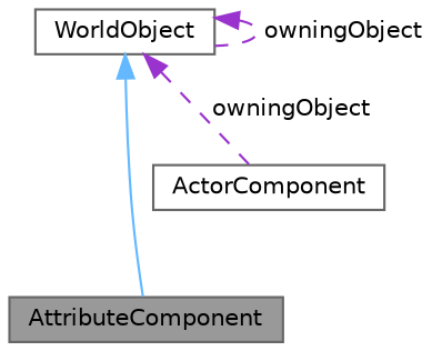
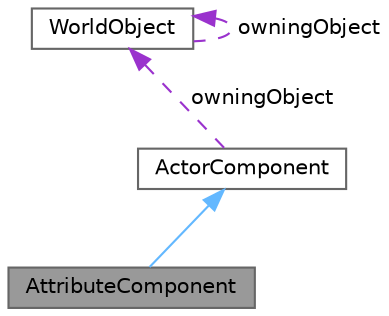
  digraph {
    node [color=gray40 fillcolor=white fontname=Helvetica fontsize=10 shape=box style=filled]
    edge [color=darkorchid3 dir=back fontname=Helvetica fontsize=10 labelfontname=Helvetica labelfontsize=10 style=dashed]
    n1 [fillcolor=grey60 fontcolor=black height=0.2 label=AttributeComponent width=0.4]
    n2 [height=0.2 label=ActorComponent width=0.4]
    n3 [height=0.2 label=WorldObject width=0.4]
-   n3 -> n1 [color=steelblue1 style=solid]
+   n2 -> n1 [color=steelblue1 style=solid]
    n3 -> n2 [label=" owningObject"]
    n3 -> n3 [label=" owningObject"]
  }
